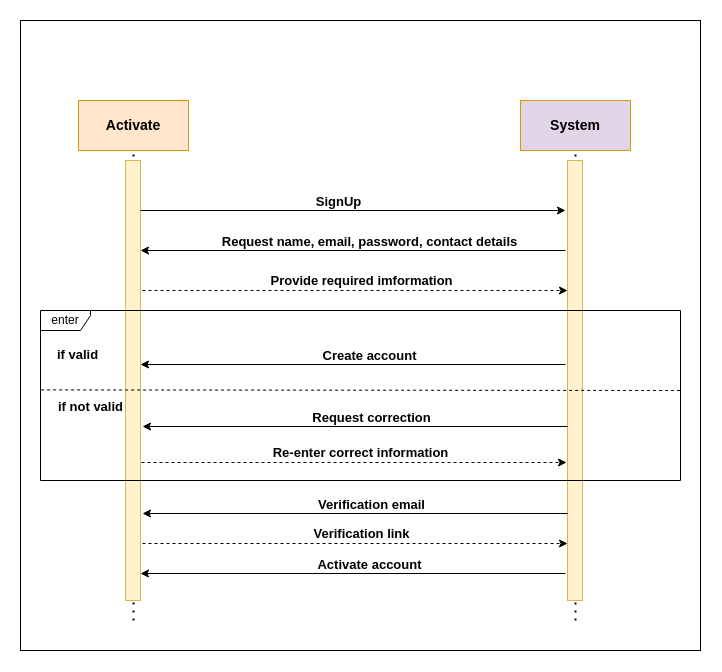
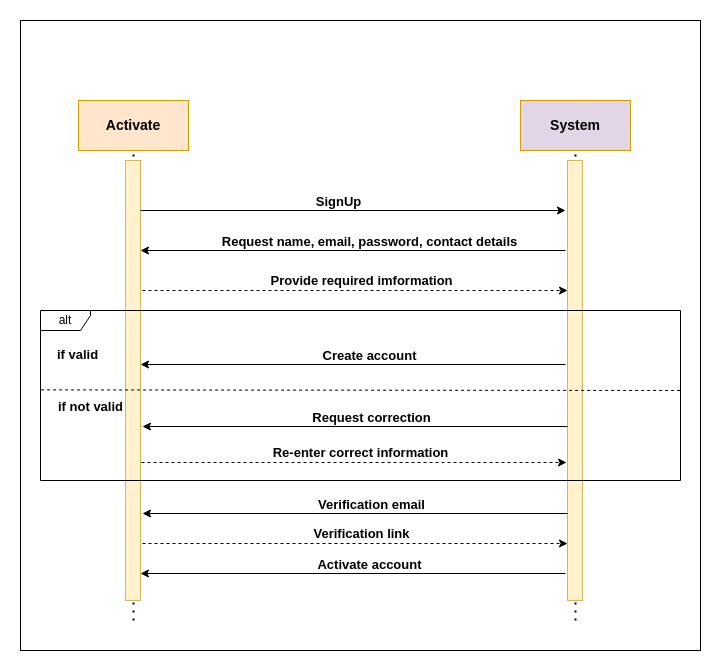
  <mxCell id="0" />
  <mxCell id="1" parent="0" />
  <mxCell id="2" value="" style="rounded=0;whiteSpace=wrap;html=1;" parent="1" vertex="1"><mxGeometry x="20" y="20" width="680" height="630" as="geometry" /></mxCell>
  <mxCell id="3" value="" style="endArrow=none;dashed=1;html=1;dashPattern=1 3;strokeWidth=2;rounded=0;entryX=0.5;entryY=1;entryDx=0;entryDy=0;" parent="1" target="5" edge="1"><mxGeometry width="50" height="50" relative="1" as="geometry"><mxPoint x="575" y="620" as="sourcePoint" /><mxPoint x="143" y="160" as="targetPoint" /></mxGeometry></mxCell>
  <mxCell id="4" value="" style="endArrow=none;dashed=1;html=1;dashPattern=1 3;strokeWidth=2;rounded=0;entryX=0.5;entryY=1;entryDx=0;entryDy=0;" parent="1" target="6" edge="1"><mxGeometry width="50" height="50" relative="1" as="geometry"><mxPoint x="133" y="620" as="sourcePoint" /><mxPoint x="368" y="340" as="targetPoint" /></mxGeometry></mxCell>
  <mxCell id="5" value="&lt;b&gt;&lt;font style=&quot;font-size: 14px;&quot;&gt;System&lt;/font&gt;&lt;/b&gt;" style="html=1;whiteSpace=wrap;fillColor=#e1d5e7;strokeColor=#d79b00;" parent="1" vertex="1"><mxGeometry x="520" y="100" width="110" height="50" as="geometry" /></mxCell>
  <mxCell id="6" value="&lt;font size=&quot;1&quot; face=&quot;Helvetica&quot;&gt;&lt;b style=&quot;font-size: 14px;&quot;&gt;Activate&lt;/b&gt;&lt;/font&gt;" style="html=1;whiteSpace=wrap;fillColor=#ffe6cc;strokeColor=#d79b00;" parent="1" vertex="1"><mxGeometry x="78" y="100" width="110" height="50" as="geometry" /></mxCell>
  <mxCell id="7" value="" style="html=1;points=[[0,0,0,0,5],[0,1,0,0,-5],[1,0,0,0,5],[1,1,0,0,-5]];perimeter=orthogonalPerimeter;outlineConnect=0;targetShapes=umlLifeline;portConstraint=eastwest;newEdgeStyle={&quot;curved&quot;:0,&quot;rounded&quot;:0};fillColor=#fff2cc;strokeColor=#d6b656;" parent="1" vertex="1"><mxGeometry x="125" y="160" width="15" height="440" as="geometry" /></mxCell>
  <mxCell id="8" value="" style="html=1;points=[[0,0,0,0,5],[0,1,0,0,-5],[1,0,0,0,5],[1,1,0,0,-5]];perimeter=orthogonalPerimeter;outlineConnect=0;targetShapes=umlLifeline;portConstraint=eastwest;newEdgeStyle={&quot;curved&quot;:0,&quot;rounded&quot;:0};fillColor=#fff2cc;strokeColor=#d6b656;" parent="1" vertex="1"><mxGeometry x="567" y="160" width="15" height="440" as="geometry" /></mxCell>
  <mxCell id="9" value="" style="endArrow=classic;html=1;rounded=0;" parent="1" edge="1"><mxGeometry width="50" height="50" relative="1" as="geometry"><mxPoint x="140" y="210" as="sourcePoint" /><mxPoint x="565" y="210" as="targetPoint" /></mxGeometry></mxCell>
  <mxCell id="10" value="&lt;b&gt;&lt;font style=&quot;font-size: 13px;&quot;&gt;SignUp&lt;/font&gt;&lt;/b&gt;" style="edgeLabel;html=1;align=center;verticalAlign=middle;resizable=0;points=[];" parent="9" vertex="1" connectable="0"><mxGeometry x="-0.073" relative="1" as="geometry"><mxPoint y="-10" as="offset" /></mxGeometry></mxCell>
  <mxCell id="11" value="" style="endArrow=classic;html=1;rounded=0;" parent="1" edge="1"><mxGeometry width="50" height="50" relative="1" as="geometry"><mxPoint x="565" y="250" as="sourcePoint" /><mxPoint x="140" y="250" as="targetPoint" /></mxGeometry></mxCell>
  <mxCell id="12" value="&lt;b&gt;&lt;font style=&quot;font-size: 13px;&quot;&gt;Request name, email, password, contact details&lt;/font&gt;&lt;/b&gt;" style="edgeLabel;html=1;align=center;verticalAlign=middle;resizable=0;points=[];" parent="11" vertex="1" connectable="0"><mxGeometry x="-0.073" relative="1" as="geometry"><mxPoint y="-10" as="offset" /></mxGeometry></mxCell>
  <mxCell id="13" value="" style="endArrow=classic;html=1;rounded=0;dashed=1;" parent="1" edge="1"><mxGeometry width="50" height="50" relative="1" as="geometry"><mxPoint x="142" y="290" as="sourcePoint" /><mxPoint x="567" y="290" as="targetPoint" /></mxGeometry></mxCell>
  <mxCell id="14" value="&lt;b&gt;&lt;font style=&quot;font-size: 13px;&quot;&gt;Provide required imformation&lt;/font&gt;&lt;/b&gt;" style="edgeLabel;html=1;align=center;verticalAlign=middle;resizable=0;points=[];" parent="13" vertex="1" connectable="0"><mxGeometry x="-0.073" relative="1" as="geometry"><mxPoint x="21" y="-11" as="offset" /></mxGeometry></mxCell>
- <mxCell id="15" value="enter" style="shape=umlFrame;whiteSpace=wrap;html=1;pointerEvents=0;width=50;height=20;" parent="1" vertex="1"><mxGeometry x="40" y="310" width="640" height="170" as="geometry" /></mxCell>
+ <mxCell id="15" value="alt" style="shape=umlFrame;whiteSpace=wrap;html=1;pointerEvents=0;width=50;height=20;" parent="1" vertex="1"><mxGeometry x="40" y="310" width="640" height="170" as="geometry" /></mxCell>
  <mxCell id="16" value="&lt;b&gt;&lt;font style=&quot;font-size: 13px;&quot;&gt;if valid&lt;/font&gt;&lt;/b&gt;" style="text;html=1;align=center;verticalAlign=middle;resizable=0;points=[];autosize=1;strokeColor=none;fillColor=none;" parent="1" vertex="1"><mxGeometry x="47" y="339" width="60" height="30" as="geometry" /></mxCell>
  <mxCell id="17" value="" style="endArrow=classic;html=1;rounded=0;" parent="1" edge="1"><mxGeometry width="50" height="50" relative="1" as="geometry"><mxPoint x="565" y="364" as="sourcePoint" /><mxPoint x="140" y="364" as="targetPoint" /></mxGeometry></mxCell>
  <mxCell id="18" value="&lt;b&gt;&lt;font style=&quot;font-size: 13px;&quot;&gt;Create account&lt;/font&gt;&lt;/b&gt;" style="edgeLabel;html=1;align=center;verticalAlign=middle;resizable=0;points=[];" parent="17" vertex="1" connectable="0"><mxGeometry x="-0.073" relative="1" as="geometry"><mxPoint y="-10" as="offset" /></mxGeometry></mxCell>
  <mxCell id="19" value="" style="endArrow=classic;html=1;rounded=0;" parent="1" edge="1"><mxGeometry width="50" height="50" relative="1" as="geometry"><mxPoint x="567" y="513" as="sourcePoint" /><mxPoint x="142" y="513" as="targetPoint" /></mxGeometry></mxCell>
  <mxCell id="20" value="&lt;span style=&quot;font-size: 13px;&quot;&gt;&lt;b&gt;Verification email&lt;/b&gt;&lt;/span&gt;" style="edgeLabel;html=1;align=center;verticalAlign=middle;resizable=0;points=[];" parent="19" vertex="1" connectable="0"><mxGeometry x="-0.073" relative="1" as="geometry"><mxPoint y="-10" as="offset" /></mxGeometry></mxCell>
  <mxCell id="21" value="" style="endArrow=classic;html=1;rounded=0;dashed=1;" parent="1" edge="1"><mxGeometry width="50" height="50" relative="1" as="geometry"><mxPoint x="142" y="543" as="sourcePoint" /><mxPoint x="567" y="543" as="targetPoint" /></mxGeometry></mxCell>
  <mxCell id="22" value="&lt;b&gt;&lt;font style=&quot;font-size: 13px;&quot;&gt;Verification link&lt;/font&gt;&lt;/b&gt;" style="edgeLabel;html=1;align=center;verticalAlign=middle;resizable=0;points=[];" parent="21" vertex="1" connectable="0"><mxGeometry x="-0.073" relative="1" as="geometry"><mxPoint x="21" y="-11" as="offset" /></mxGeometry></mxCell>
  <mxCell id="23" value="" style="endArrow=classic;html=1;rounded=0;" parent="1" edge="1"><mxGeometry width="50" height="50" relative="1" as="geometry"><mxPoint x="565" y="573" as="sourcePoint" /><mxPoint x="140" y="573" as="targetPoint" /></mxGeometry></mxCell>
  <mxCell id="24" value="&lt;span style=&quot;font-size: 13px;&quot;&gt;&lt;b&gt;Activate account&lt;/b&gt;&lt;/span&gt;" style="edgeLabel;html=1;align=center;verticalAlign=middle;resizable=0;points=[];" parent="23" vertex="1" connectable="0"><mxGeometry x="-0.073" relative="1" as="geometry"><mxPoint y="-10" as="offset" /></mxGeometry></mxCell>
  <mxCell id="25" value="" style="endArrow=none;dashed=1;html=1;rounded=0;exitX=0.001;exitY=0.467;exitDx=0;exitDy=0;exitPerimeter=0;" parent="1" source="15" edge="1"><mxGeometry width="50" height="50" relative="1" as="geometry"><mxPoint x="56.9" y="390" as="sourcePoint" /><mxPoint x="681" y="390" as="targetPoint" /><Array as="points"><mxPoint x="681" y="390" /></Array></mxGeometry></mxCell>
  <mxCell id="26" value="&lt;b&gt;&lt;font style=&quot;font-size: 13px;&quot;&gt;if not valid&lt;/font&gt;&lt;/b&gt;" style="text;html=1;align=center;verticalAlign=middle;resizable=0;points=[];autosize=1;strokeColor=none;fillColor=none;" parent="1" vertex="1"><mxGeometry x="45" y="391" width="90" height="30" as="geometry" /></mxCell>
  <mxCell id="27" value="" style="endArrow=classic;html=1;rounded=0;" parent="1" edge="1"><mxGeometry width="50" height="50" relative="1" as="geometry"><mxPoint x="567" y="426" as="sourcePoint" /><mxPoint x="142" y="426" as="targetPoint" /></mxGeometry></mxCell>
  <mxCell id="28" value="&lt;b&gt;&lt;font style=&quot;font-size: 13px;&quot;&gt;Request correction&lt;/font&gt;&lt;/b&gt;" style="edgeLabel;html=1;align=center;verticalAlign=middle;resizable=0;points=[];" parent="27" vertex="1" connectable="0"><mxGeometry x="-0.073" relative="1" as="geometry"><mxPoint y="-10" as="offset" /></mxGeometry></mxCell>
  <mxCell id="29" value="" style="endArrow=classic;html=1;rounded=0;dashed=1;" parent="1" edge="1"><mxGeometry width="50" height="50" relative="1" as="geometry"><mxPoint x="141" y="462" as="sourcePoint" /><mxPoint x="566" y="462" as="targetPoint" /></mxGeometry></mxCell>
  <mxCell id="30" value="&lt;b&gt;&lt;font style=&quot;font-size: 13px;&quot;&gt;Re-enter correct information&lt;/font&gt;&lt;/b&gt;" style="edgeLabel;html=1;align=center;verticalAlign=middle;resizable=0;points=[];" parent="29" vertex="1" connectable="0"><mxGeometry x="-0.073" relative="1" as="geometry"><mxPoint x="21" y="-11" as="offset" /></mxGeometry></mxCell>
